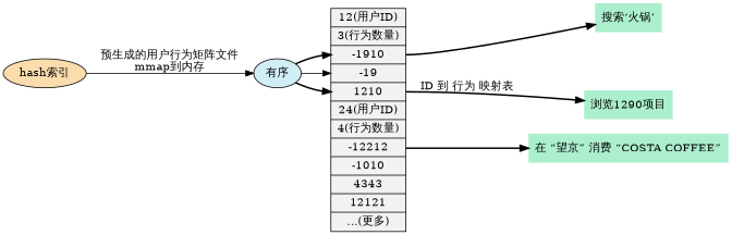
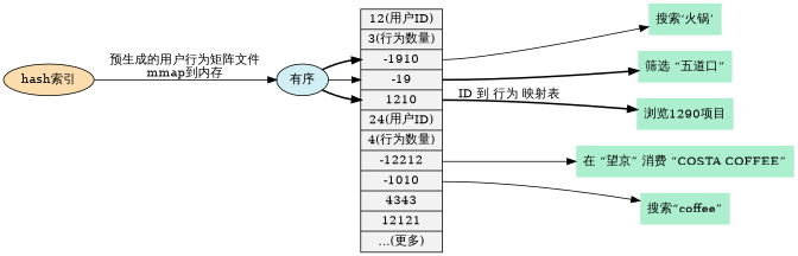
  digraph {
    rankdir=LR
    node [fillcolor="#acefce" shape=none style=filled]
    edge [style=bold]
    n1 [fillcolor="#FADCAD" label="hash索引\n" shape=ellipse]
    n2 [fillcolor="#D0EEF4" label="有序" shape=ellipse]
    n3 [fillcolor="#F2F2F2" label="<user1> 12(用户ID) | <fc1> 3(行为数量) | <1910>-1910 | <19>-19 | <1210>1210 | <user2> 24(用户ID) | <fc2> 4(行为数量) | <11212>-12212 | <1010>-1010 | 4343 | <12121>12121 | <user3> ...(更多) " shape=record]
    n4 [label="浏览1290项目"]
    n5 [label="搜索‘火锅’"]
+   n6 [label="筛选 “五道口”"]
    n7 [label="在 “望京” 消费 “COSTA COFFEE”"]
+   n8 [label="搜索“coffee”"]
    n1 -> n2 [label="预生成的用户行为矩阵文件\nmmap到内存" style=solid]
    n2 -> n3 [headport=1210]
    n2 -> n3 [headport=19 style=solid]
    n2 -> n3 [headport=1910]
    n3 -> n4 [label="ID 到 行为 映射表" tailport=1210]
-   n3 -> n5 [tailport=1910]
-   n3 -> n7 [tailport=11212]
+   n3 -> n5 [style=solid tailport=1910]
+   n3 -> n6 [tailport=19]
+   n3 -> n7 [style=solid tailport=11212]
+   n3 -> n8 [style=solid tailport=1010]
  }
